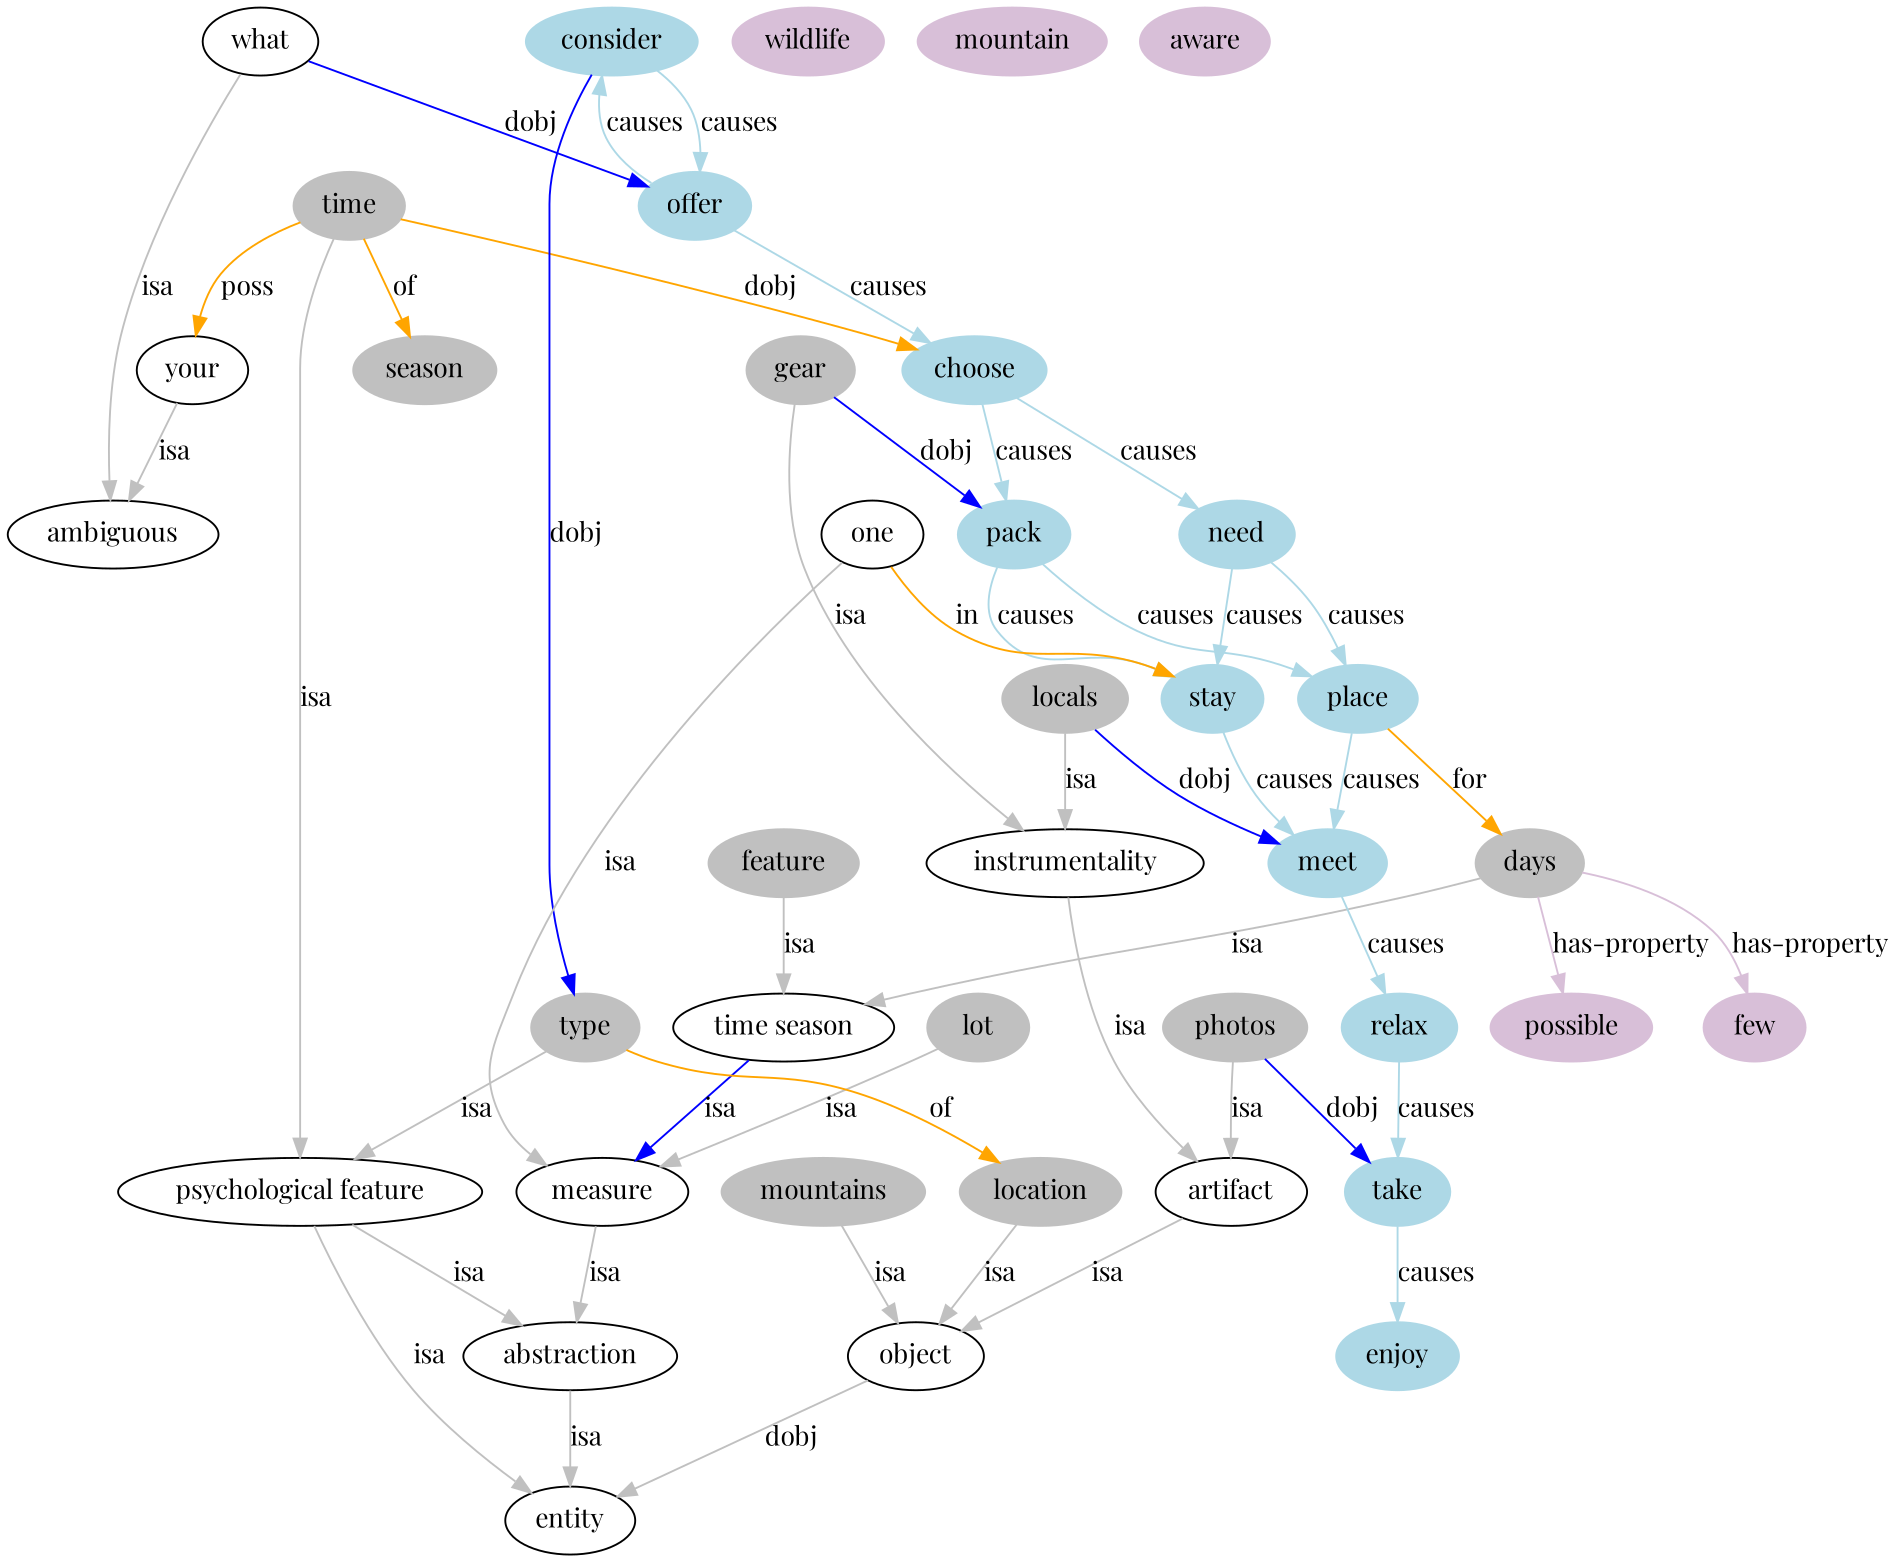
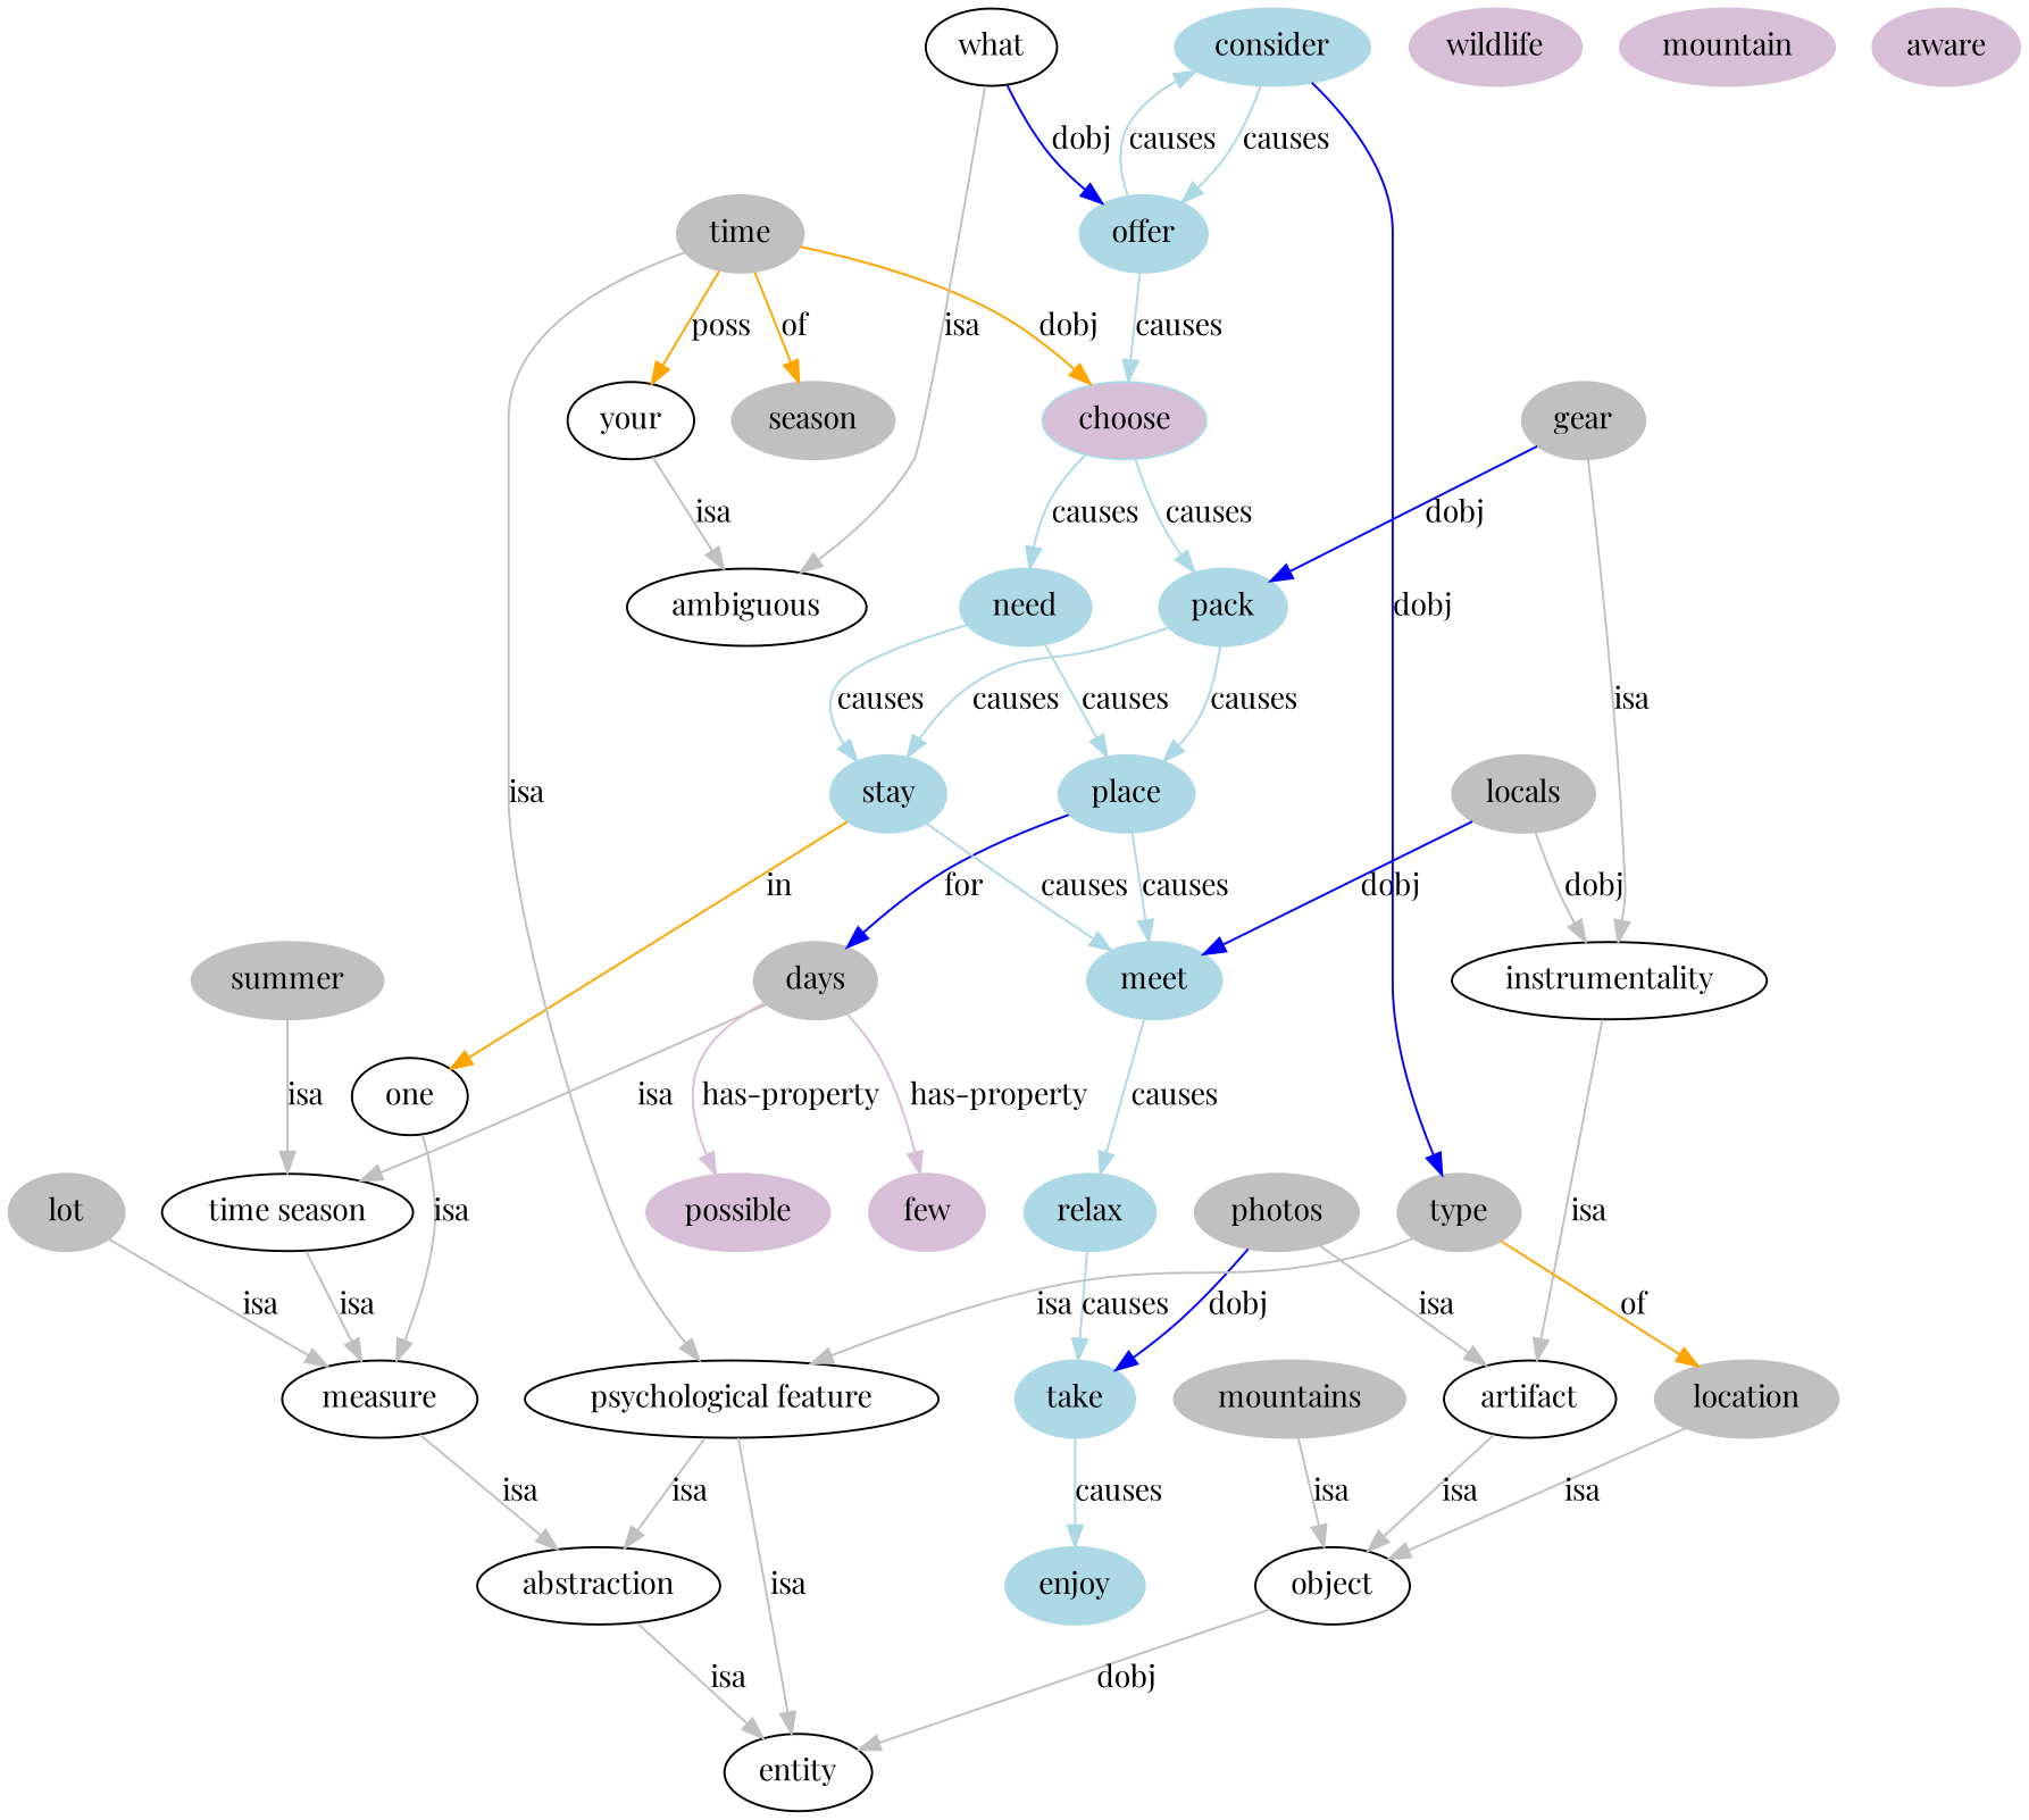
  digraph {
    fontname="Playfair Display"
    node [fontname="Playfair Display" style=filled]
    edge [color=grey fontname="Playfair Display"]
    n1 [label="time season" style=""]
    measure [style=""]
    abstraction [style=""]
    entity [style=""]
    days [color=grey]
    few [color=thistle]
    possible [color=thistle]
    object [style=""]
    artifact [style=""]
    gear [color=grey]
    instrumentality [style=""]
    pack [color=lightblue]
    place [color=lightblue]
    stay [color=lightblue]
    locals [color=grey]
    meet [color=lightblue]
    relax [color=lightblue]
    lot [color=grey]
    mountains [color=grey]
    photos [color=grey]
    take [color=lightblue]
    enjoy [color=lightblue]
-   summer [color=grey label=feature]
+   summer [color=grey]
    time [color=grey]
    "psychological feature" [style=""]
    your [style=""]
-   choose [color=lightblue]
+   choose [color=lightblue fillcolor=thistle]
    season [color=grey]
    ambiguous [style=""]
    need [color=lightblue]
    type [color=grey]
    location [color=grey]
    consider [color=lightblue]
    offer [color=lightblue]
    one [style=""]
    what [style=""]
    wildlife [color=thistle]
    mountain [color=thistle]
    aware [color=thistle]
-   n1 -> measure [color=blue label=isa]
+   n1 -> measure [label=isa]
    measure -> abstraction [label=isa]
    abstraction -> entity [label=isa]
    days -> n1 [label=isa]
    days -> few [color=thistle label="has-property"]
    days -> possible [color=thistle label="has-property"]
    object -> entity [label=dobj]
    artifact -> object [label=isa]
    gear -> instrumentality [label=isa]
    gear -> pack [color=blue label=dobj]
    instrumentality -> artifact [label=isa]
    pack -> place [color=lightblue label=causes]
    pack -> stay [color=lightblue label=causes]
-   place -> days [color=orange label=for]
+   place -> days [color=blue label=for]
    place -> meet [color=lightblue label=causes]
    stay -> meet [color=lightblue label=causes]
-   one -> stay [color=orange label=in]
-   locals -> instrumentality [label=isa]
+   stay -> one [color=orange label=in]
+   locals -> instrumentality [label=dobj]
    locals -> meet [color=blue label=dobj]
    meet -> relax [color=lightblue label=causes]
    relax -> take [color=lightblue label=causes]
    lot -> measure [label=isa]
    mountains -> object [label=isa]
    photos -> artifact [label=isa]
    photos -> take [color=blue label=dobj]
    take -> enjoy [color=lightblue label=causes]
    summer -> n1 [label=isa]
    time -> "psychological feature" [label=isa]
    time -> your [color=orange label=poss]
    time -> choose [color=orange label=dobj]
    time -> season [color=orange label=of]
    "psychological feature" -> abstraction [label=isa]
    "psychological feature" -> entity [label=isa]
    your -> ambiguous [label=isa]
    choose -> pack [color=lightblue label=causes]
    choose -> need [color=lightblue label=causes]
    need -> place [color=lightblue label=causes]
    need -> stay [color=lightblue label=causes]
    type -> "psychological feature" [label=isa]
    type -> location [color=orange label=of]
    location -> object [label=isa]
    consider -> type [color=blue label=dobj]
    consider -> offer [color=lightblue label=causes]
    offer -> choose [color=lightblue label=causes]
    offer -> consider [color=lightblue label=causes]
    one -> measure [label=isa]
    what -> ambiguous [label=isa]
    what -> offer [color=blue label=dobj]
  }
